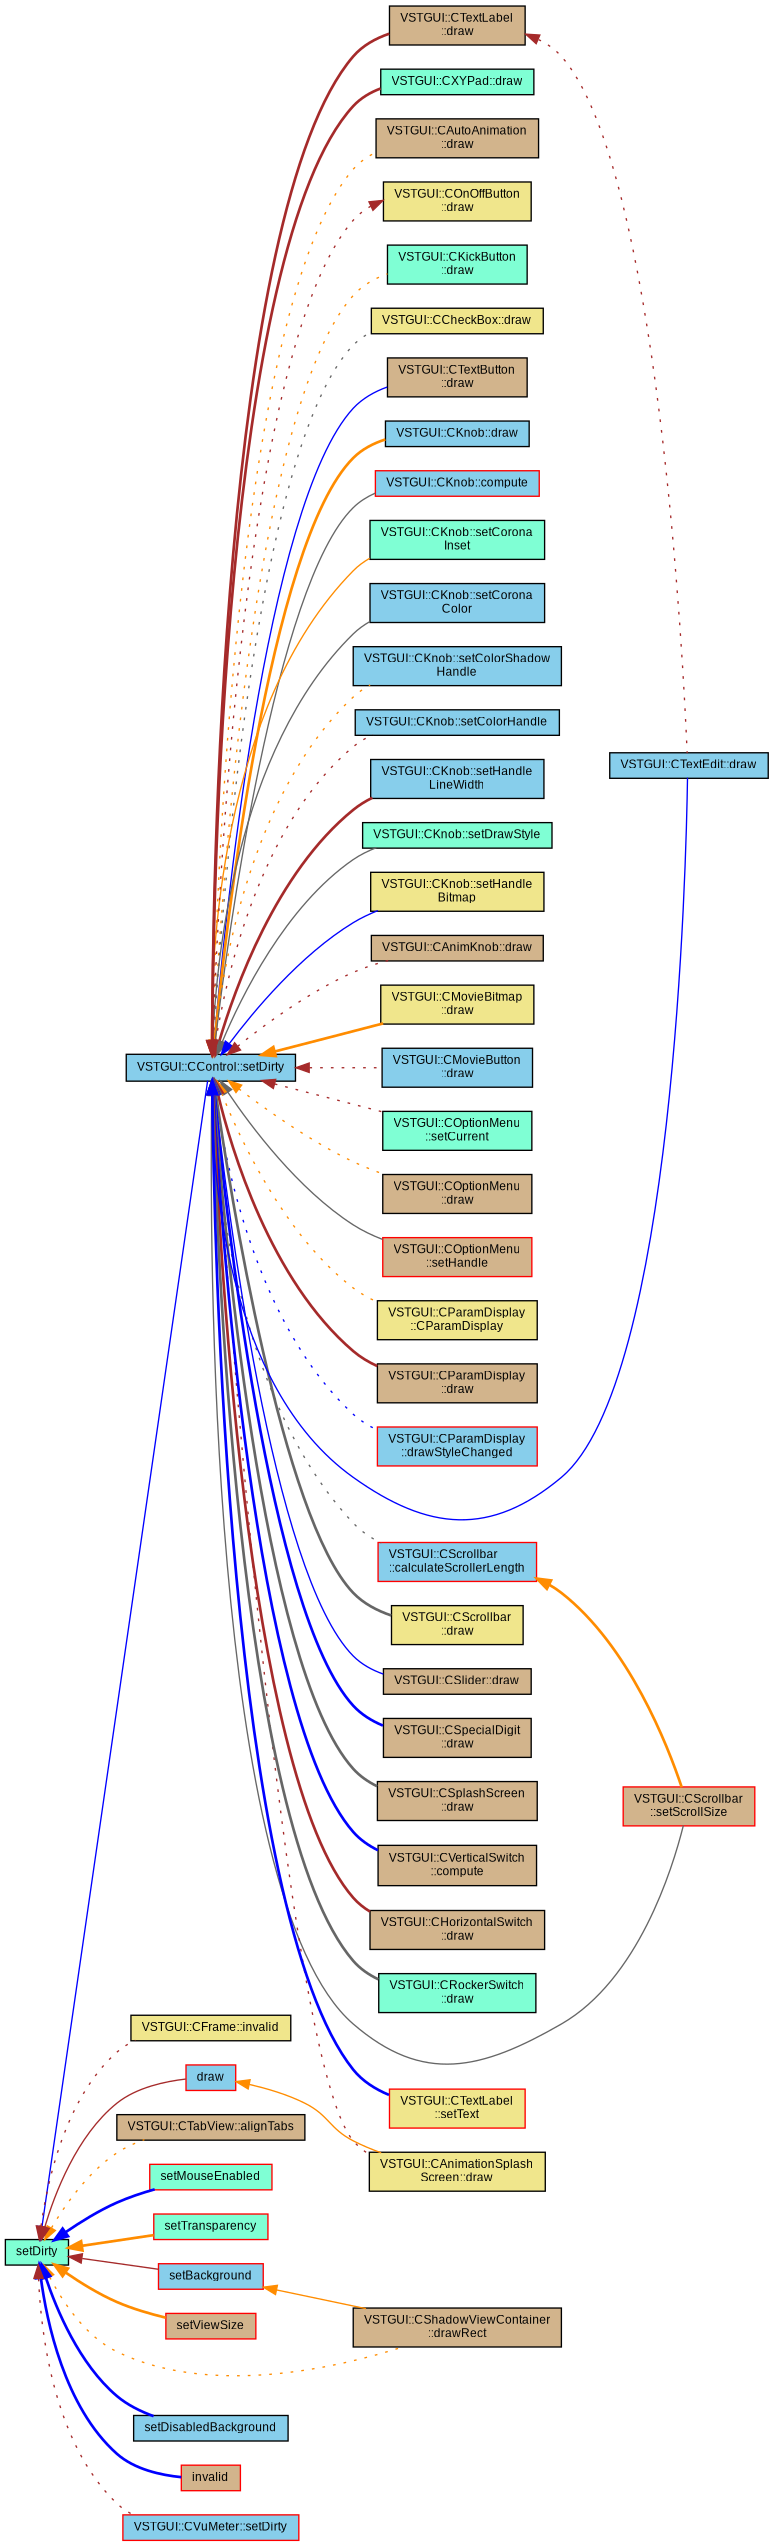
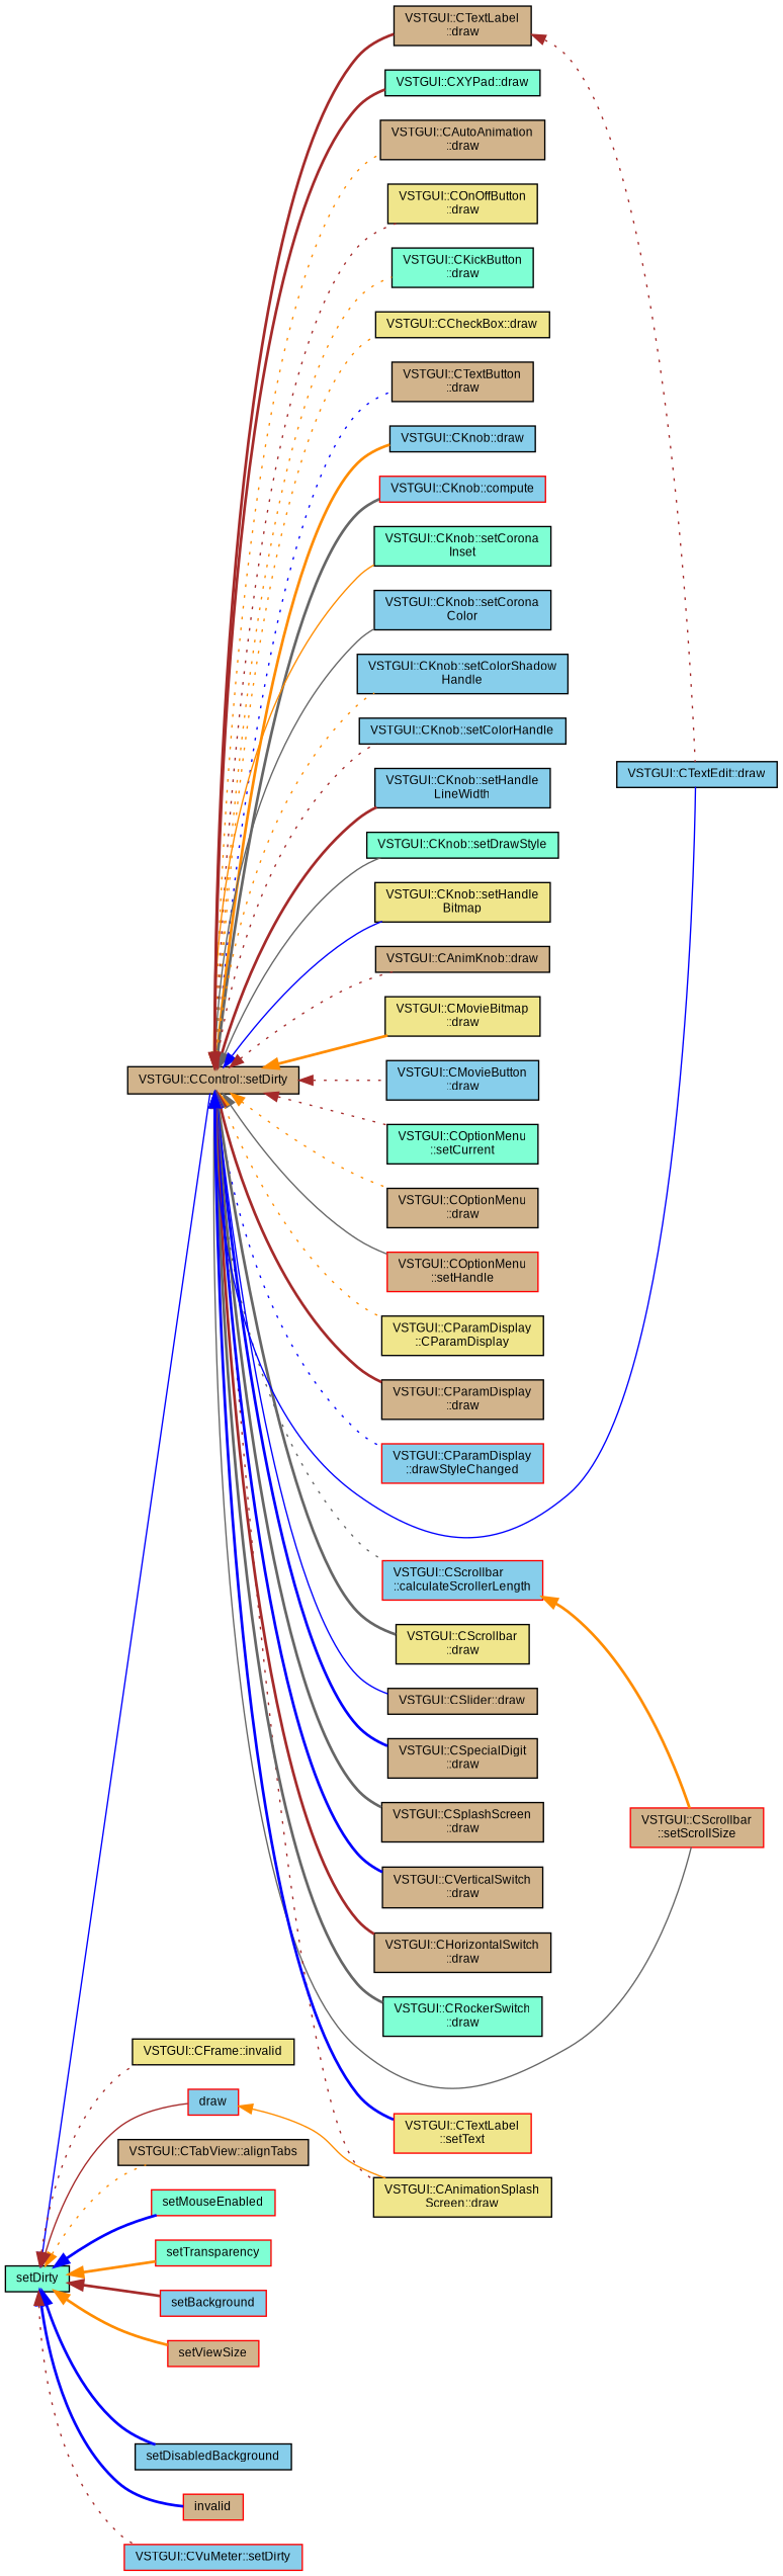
  digraph {
    rankdir=LR
    node [color=black fillcolor=tan fontname=Arial fontsize=9 shape=record style=filled]
    edge [color=brown dir=back fontname=Arial fontsize=9 labelfontname=Arial labelfontsize=9 style=bold]
    n1 [fillcolor=aquamarine fontcolor=black height=0.2 label=setDirty width=0.4]
-   n2 [fillcolor=skyblue height=0.2 label="VSTGUI::CControl::setDirty" width=0.4]
+   n2 [height=0.2 label="VSTGUI::CControl::setDirty" width=0.4]
    n3 [fillcolor=khaki height=0.2 label="VSTGUI::CFrame::invalid" width=0.4]
-   n4 [height=0.2 label="VSTGUI::CShadowViewContainer\l::drawRect" width=0.4]
    n5 [height=0.2 label="VSTGUI::CTabView::alignTabs" width=0.4]
    n6 [color=red fillcolor=aquamarine height=0.2 label=setMouseEnabled width=0.4]
    n7 [color=red fillcolor=aquamarine height=0.2 label=setTransparency width=0.4]
    n8 [color=red fillcolor=skyblue height=0.2 label=draw width=0.4]
    n9 [color=red height=0.2 label=setViewSize width=0.4]
    n10 [color=red fillcolor=skyblue height=0.2 label=setBackground width=0.4]
    n11 [fillcolor=skyblue height=0.2 label=setDisabledBackground width=0.4]
    n12 [color=red height=0.2 label=invalid width=0.4]
    n13 [color=red fillcolor=skyblue height=0.2 label="VSTGUI::CVuMeter::setDirty" width=0.4]
    n14 [height=0.2 label="VSTGUI::CAutoAnimation\l::draw" width=0.4]
    n15 [fillcolor=khaki height=0.2 label="VSTGUI::COnOffButton\l::draw" width=0.4]
    n16 [fillcolor=aquamarine height=0.2 label="VSTGUI::CKickButton\l::draw" width=0.4]
    n17 [fillcolor=khaki height=0.2 label="VSTGUI::CCheckBox::draw" width=0.4]
    n18 [height=0.2 label="VSTGUI::CTextButton\l::draw" width=0.4]
    n19 [fillcolor=skyblue height=0.2 label="VSTGUI::CKnob::draw" width=0.4]
    n20 [color=red fillcolor=skyblue height=0.2 label="VSTGUI::CKnob::compute" width=0.4]
    n21 [fillcolor=aquamarine height=0.2 label="VSTGUI::CKnob::setCorona\lInset" width=0.4]
    n22 [fillcolor=skyblue height=0.2 label="VSTGUI::CKnob::setCorona\lColor" width=0.4]
    n23 [fillcolor=skyblue height=0.2 label="VSTGUI::CKnob::setColorShadow\lHandle" width=0.4]
    n24 [fillcolor=skyblue height=0.2 label="VSTGUI::CKnob::setColorHandle" width=0.4]
    n25 [fillcolor=skyblue height=0.2 label="VSTGUI::CKnob::setHandle\lLineWidth" width=0.4]
    n26 [fillcolor=aquamarine height=0.2 label="VSTGUI::CKnob::setDrawStyle" width=0.4]
    n27 [fillcolor=khaki height=0.2 label="VSTGUI::CKnob::setHandle\lBitmap" width=0.4]
    n28 [height=0.2 label="VSTGUI::CAnimKnob::draw" width=0.4]
    n29 [fillcolor=khaki height=0.2 label="VSTGUI::CMovieBitmap\l::draw" width=0.4]
    n30 [fillcolor=skyblue height=0.2 label="VSTGUI::CMovieButton\l::draw" width=0.4]
    n31 [fillcolor=aquamarine height=0.2 label="VSTGUI::COptionMenu\l::setCurrent" width=0.4]
    n32 [height=0.2 label="VSTGUI::COptionMenu\l::draw" width=0.4]
    n33 [color=red height=0.2 label="VSTGUI::COptionMenu\l::setHandle" width=0.4]
    n34 [fillcolor=khaki height=0.2 label="VSTGUI::CParamDisplay\l::CParamDisplay" width=0.4]
    n35 [height=0.2 label="VSTGUI::CParamDisplay\l::draw" width=0.4]
    n36 [color=red fillcolor=skyblue height=0.2 label="VSTGUI::CParamDisplay\l::drawStyleChanged" width=0.4]
    n37 [color=red height=0.2 label="VSTGUI::CScrollbar\l::setScrollSize" width=0.4]
    n38 [color=red fillcolor=skyblue height=0.2 label="VSTGUI::CScrollbar\l::calculateScrollerLength" width=0.4]
    n39 [fillcolor=khaki height=0.2 label="VSTGUI::CScrollbar\l::draw" width=0.4]
    n40 [height=0.2 label="VSTGUI::CSlider::draw" width=0.4]
    n41 [height=0.2 label="VSTGUI::CSpecialDigit\l::draw" width=0.4]
    n42 [height=0.2 label="VSTGUI::CSplashScreen\l::draw" width=0.4]
    n43 [fillcolor=khaki height=0.2 label="VSTGUI::CAnimationSplash\lScreen::draw" width=0.4]
-   n44 [height=0.2 label="VSTGUI::CVerticalSwitch\l::compute" width=0.4]
+   n44 [height=0.2 label="VSTGUI::CVerticalSwitch\l::draw" width=0.4]
    n45 [height=0.2 label="VSTGUI::CHorizontalSwitch\l::draw" width=0.4]
    n46 [fillcolor=aquamarine height=0.2 label="VSTGUI::CRockerSwitch\l::draw" width=0.4]
    n47 [fillcolor=skyblue height=0.2 label="VSTGUI::CTextEdit::draw" width=0.4]
    n48 [color=red fillcolor=khaki height=0.2 label="VSTGUI::CTextLabel\l::setText" width=0.4]
    n49 [height=0.2 label="VSTGUI::CTextLabel\l::draw" width=0.4]
    n50 [fillcolor=aquamarine height=0.2 label="VSTGUI::CXYPad::draw" width=0.4]
    n1 -> n2 [color=blue style=solid]
    n1 -> n3 [style=dotted]
-   n1 -> n4 [color=darkorange style=dotted]
    n1 -> n5 [color=darkorange style=dotted]
    n1 -> n6 [color=blue]
    n1 -> n7 [color=darkorange]
    n1 -> n8 [style=solid]
    n1 -> n9 [color=darkorange]
-   n1 -> n10 [style=solid]
+   n1 -> n10
    n1 -> n11 [color=blue]
    n1 -> n12 [color=blue]
    n1 -> n13 [style=dotted]
    n2 -> n14 [color=darkorange style=dotted]
-   n15 -> n2 [style=dotted]
+   n2 -> n15 [style=dotted]
    n2 -> n16 [color=darkorange style=dotted]
-   n2 -> n17 [color=gray40 style=dotted]
-   n2 -> n18 [color=blue style=solid]
+   n2 -> n17 [color=darkorange style=dotted]
+   n2 -> n18 [color=blue style=dotted]
    n2 -> n19 [color=darkorange]
-   n2 -> n20 [color=gray40 style=solid]
+   n2 -> n20 [color=gray40]
    n2 -> n21 [color=darkorange style=solid]
    n2 -> n22 [color=gray40 style=solid]
    n2 -> n23 [color=darkorange style=dotted]
    n2 -> n24 [style=dotted]
    n2 -> n25
    n2 -> n26 [color=gray40 style=solid]
    n2 -> n27 [color=blue style=solid]
    n2 -> n28 [style=dotted]
    n2 -> n29 [color=darkorange]
    n2 -> n30 [style=dotted]
    n2 -> n31 [style=dotted]
    n2 -> n32 [color=darkorange style=dotted]
    n2 -> n33 [color=gray40 style=solid]
    n2 -> n34 [color=darkorange style=dotted]
    n2 -> n35
    n2 -> n36 [color=blue style=dotted]
    n2 -> n37 [color=gray40 style=solid]
    n2 -> n38 [color=gray40 style=dotted]
    n2 -> n39 [color=gray40]
    n2 -> n40 [color=blue style=solid]
    n2 -> n41 [color=blue]
    n2 -> n42 [color=gray40]
    n2 -> n43 [style=dotted]
    n2 -> n44 [color=blue]
    n2 -> n45
    n2 -> n46 [color=gray40]
    n2 -> n47 [color=blue style=solid]
    n2 -> n48 [color=blue]
    n2 -> n49
    n2 -> n50
    n8 -> n43 [color=darkorange style=solid]
-   n10 -> n4 [color=darkorange style=solid]
    n38 -> n37 [color=darkorange]
    n49 -> n47 [style=dotted]
  }
